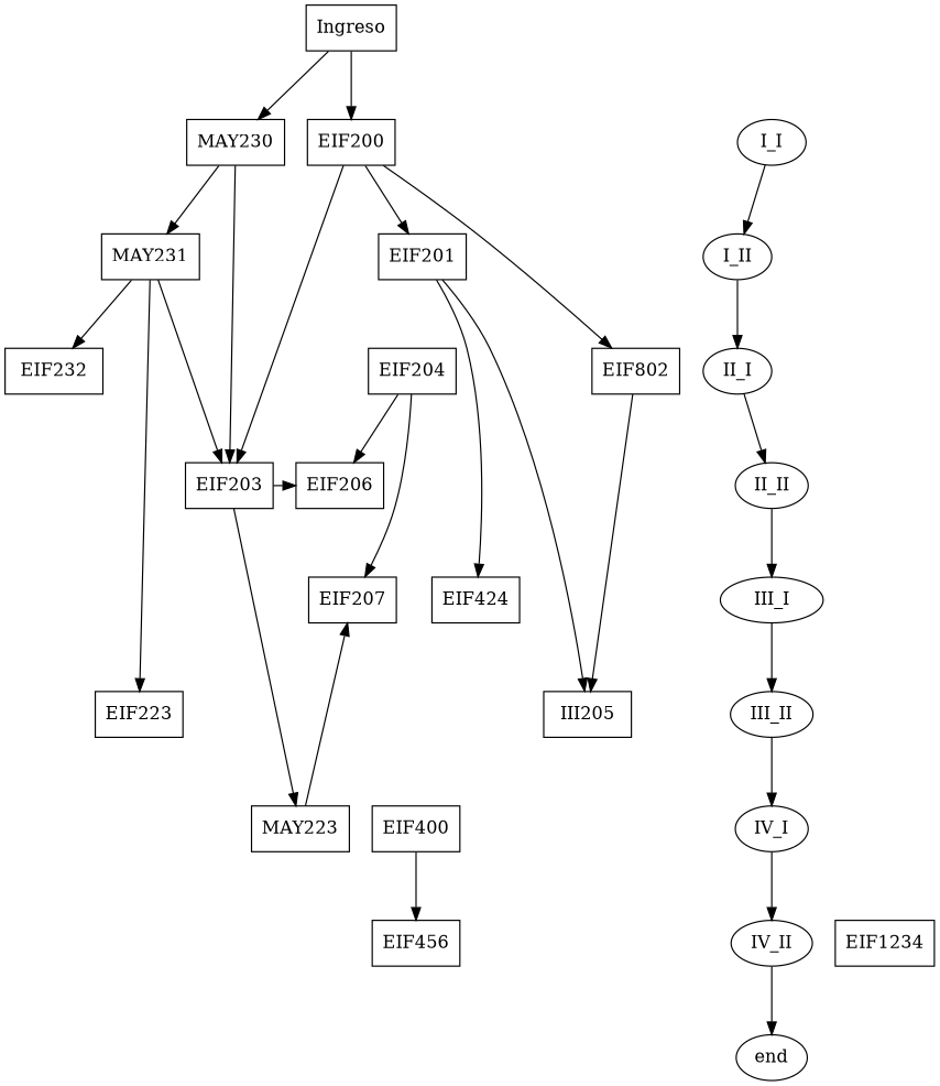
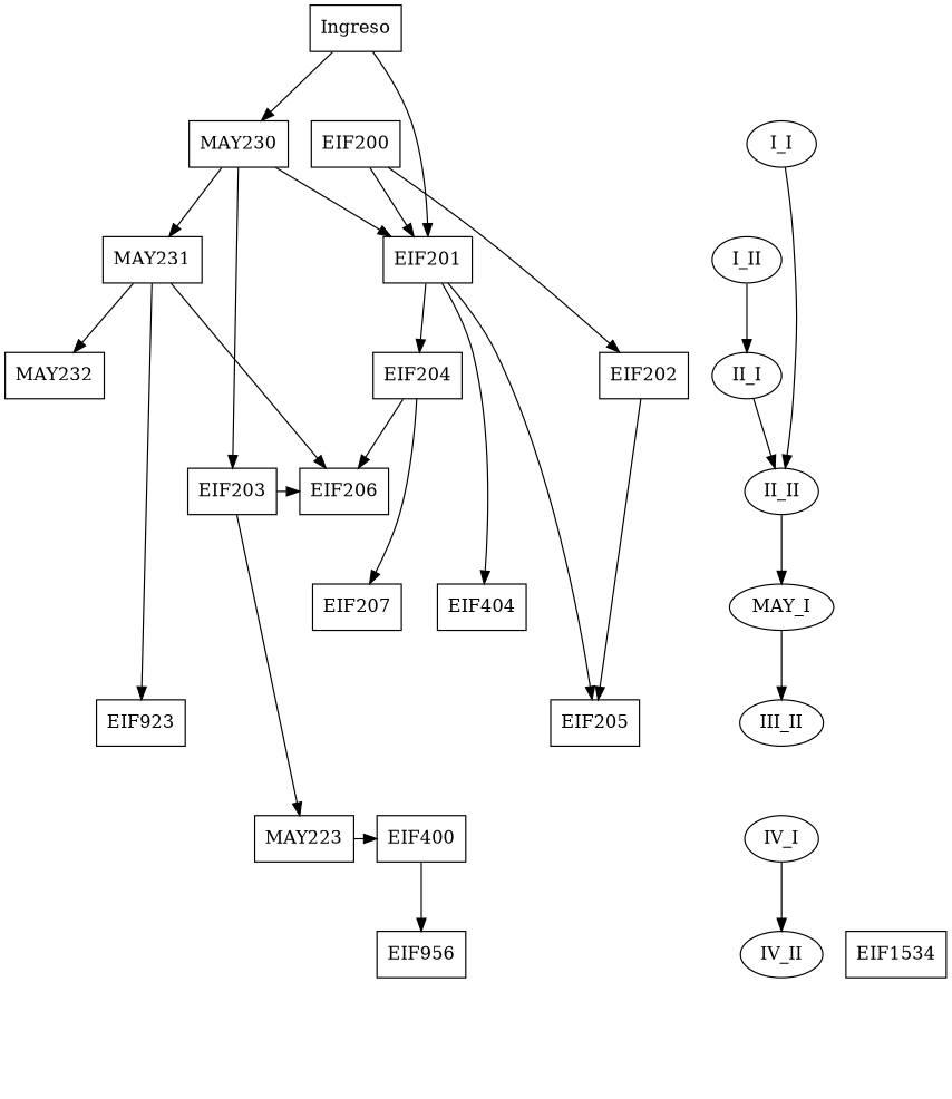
  digraph {
    ranksep=.75
    node [shape=box]
    Ingreso
    I_I [shape=""]
    EIF200
    MAY230
    I_II [shape=""]
    EIF201
    MAY231
    II_I [shape=""]
    EIF204
-   MAY232 [label=EIF232]
-   EIF202 [label=EIF802]
+   MAY232
+   EIF202
    II_II [shape=""]
    EIF203
    EIF206
-   III_I [shape=""]
+   III_I [label=MAY_I shape=""]
    EIF207
-   EIF404 [label=EIF424]
+   EIF404
    III_II [shape=""]
-   EIF205 [label=III205]
-   EIF223
+   EIF205
+   EIF223 [label=EIF923]
    IV_I [shape=""]
    MAY223
    EIF400
    IV_II [shape=""]
-   EIF1234
-   EIF456
-   end [shape=""]
+   EIF1234 [label=EIF1534]
+   EIF456 [label=EIF956]
    subgraph sub_1 {
      rank=same
      Ingreso
    }
    subgraph sub_2 {
      rank=same
      I_I
      EIF200
    }
    subgraph sub_3 {
      rank=same
      I_I
      MAY230
    }
    subgraph sub_4 {
      rank=same
      I_II
      EIF201
    }
    subgraph sub_5 {
      rank=same
      I_II
      MAY231
    }
    subgraph sub_6 {
      rank=same
      II_I
      EIF204
    }
    subgraph sub_7 {
      rank=same
      II_I
      MAY232
    }
    subgraph sub_8 {
      rank=same
      II_I
      EIF202
    }
    subgraph sub_9 {
      rank=same
      II_II
      EIF203
    }
    subgraph sub_10 {
      rank=same
      II_II
      EIF206
    }
    subgraph sub_11 {
      rank=same
      III_I
      EIF207
    }
    subgraph sub_12 {
      rank=same
      III_I
      EIF404
    }
    subgraph sub_13 {
      rank=same
      III_II
      EIF205
    }
    subgraph sub_14 {
      rank=same
      III_II
      EIF223
    }
    subgraph sub_15 {
      rank=same
      IV_I
      MAY223
    }
    subgraph sub_16 {
      rank=same
      IV_I
      EIF400
    }
    subgraph sub_17 {
      rank=same
      IV_II
      EIF1234
    }
    subgraph sub_18 {
      rank=same
      IV_II
      EIF456
    }
-   Ingreso -> EIF200
+   Ingreso -> EIF201
    Ingreso -> MAY230
-   I_I -> I_II
+   I_I -> II_II
    EIF200 -> EIF201
    EIF200 -> EIF202
-   EIF200 -> EIF203
+   MAY230 -> EIF201
    MAY230 -> MAY231
    MAY230 -> EIF203
    I_II -> II_I
+   EIF201 -> EIF204
    EIF201 -> EIF404
    EIF201 -> EIF205
    MAY231 -> MAY232
-   MAY231 -> EIF203
+   MAY231 -> EIF206
    MAY231 -> EIF223
    II_I -> II_II
    EIF204 -> EIF206
    EIF204 -> EIF207
    EIF202 -> EIF205
    II_II -> III_I
    EIF203 -> EIF206
    EIF203 -> MAY223
    III_I -> III_II
-   III_II -> IV_I
    IV_I -> IV_II
-   MAY223 -> EIF207
+   MAY223 -> EIF400
    EIF400 -> EIF456
-   IV_II -> end
  }
